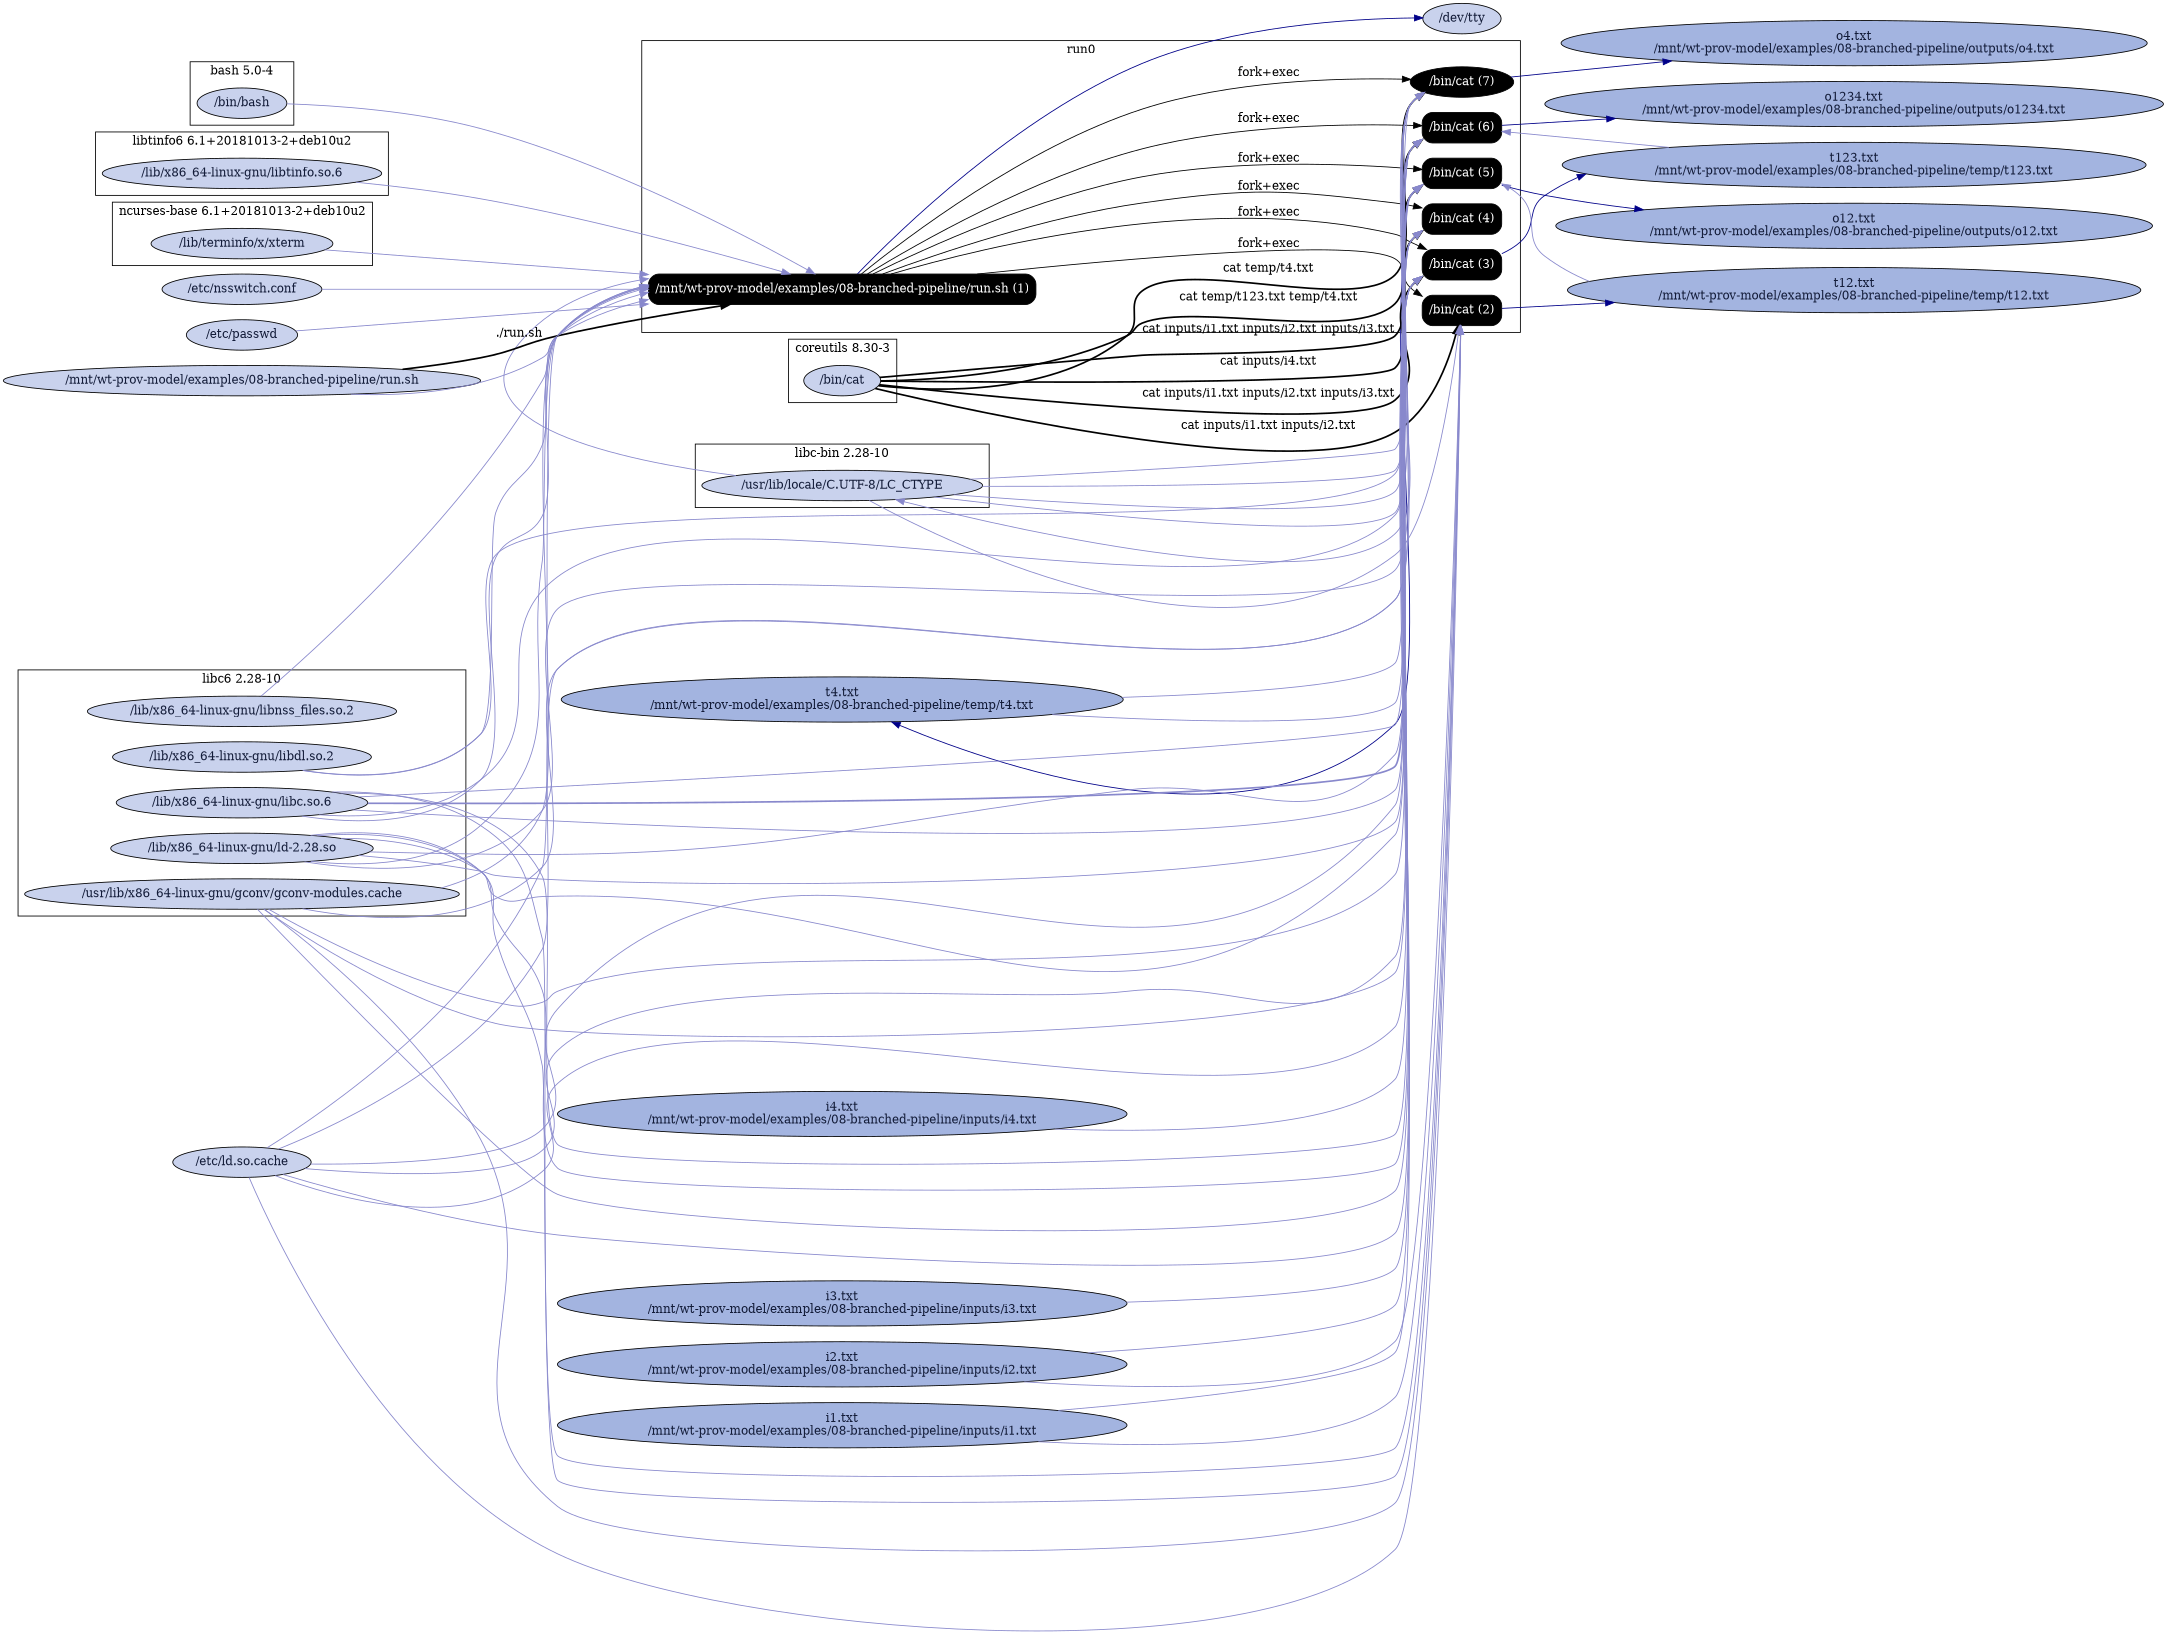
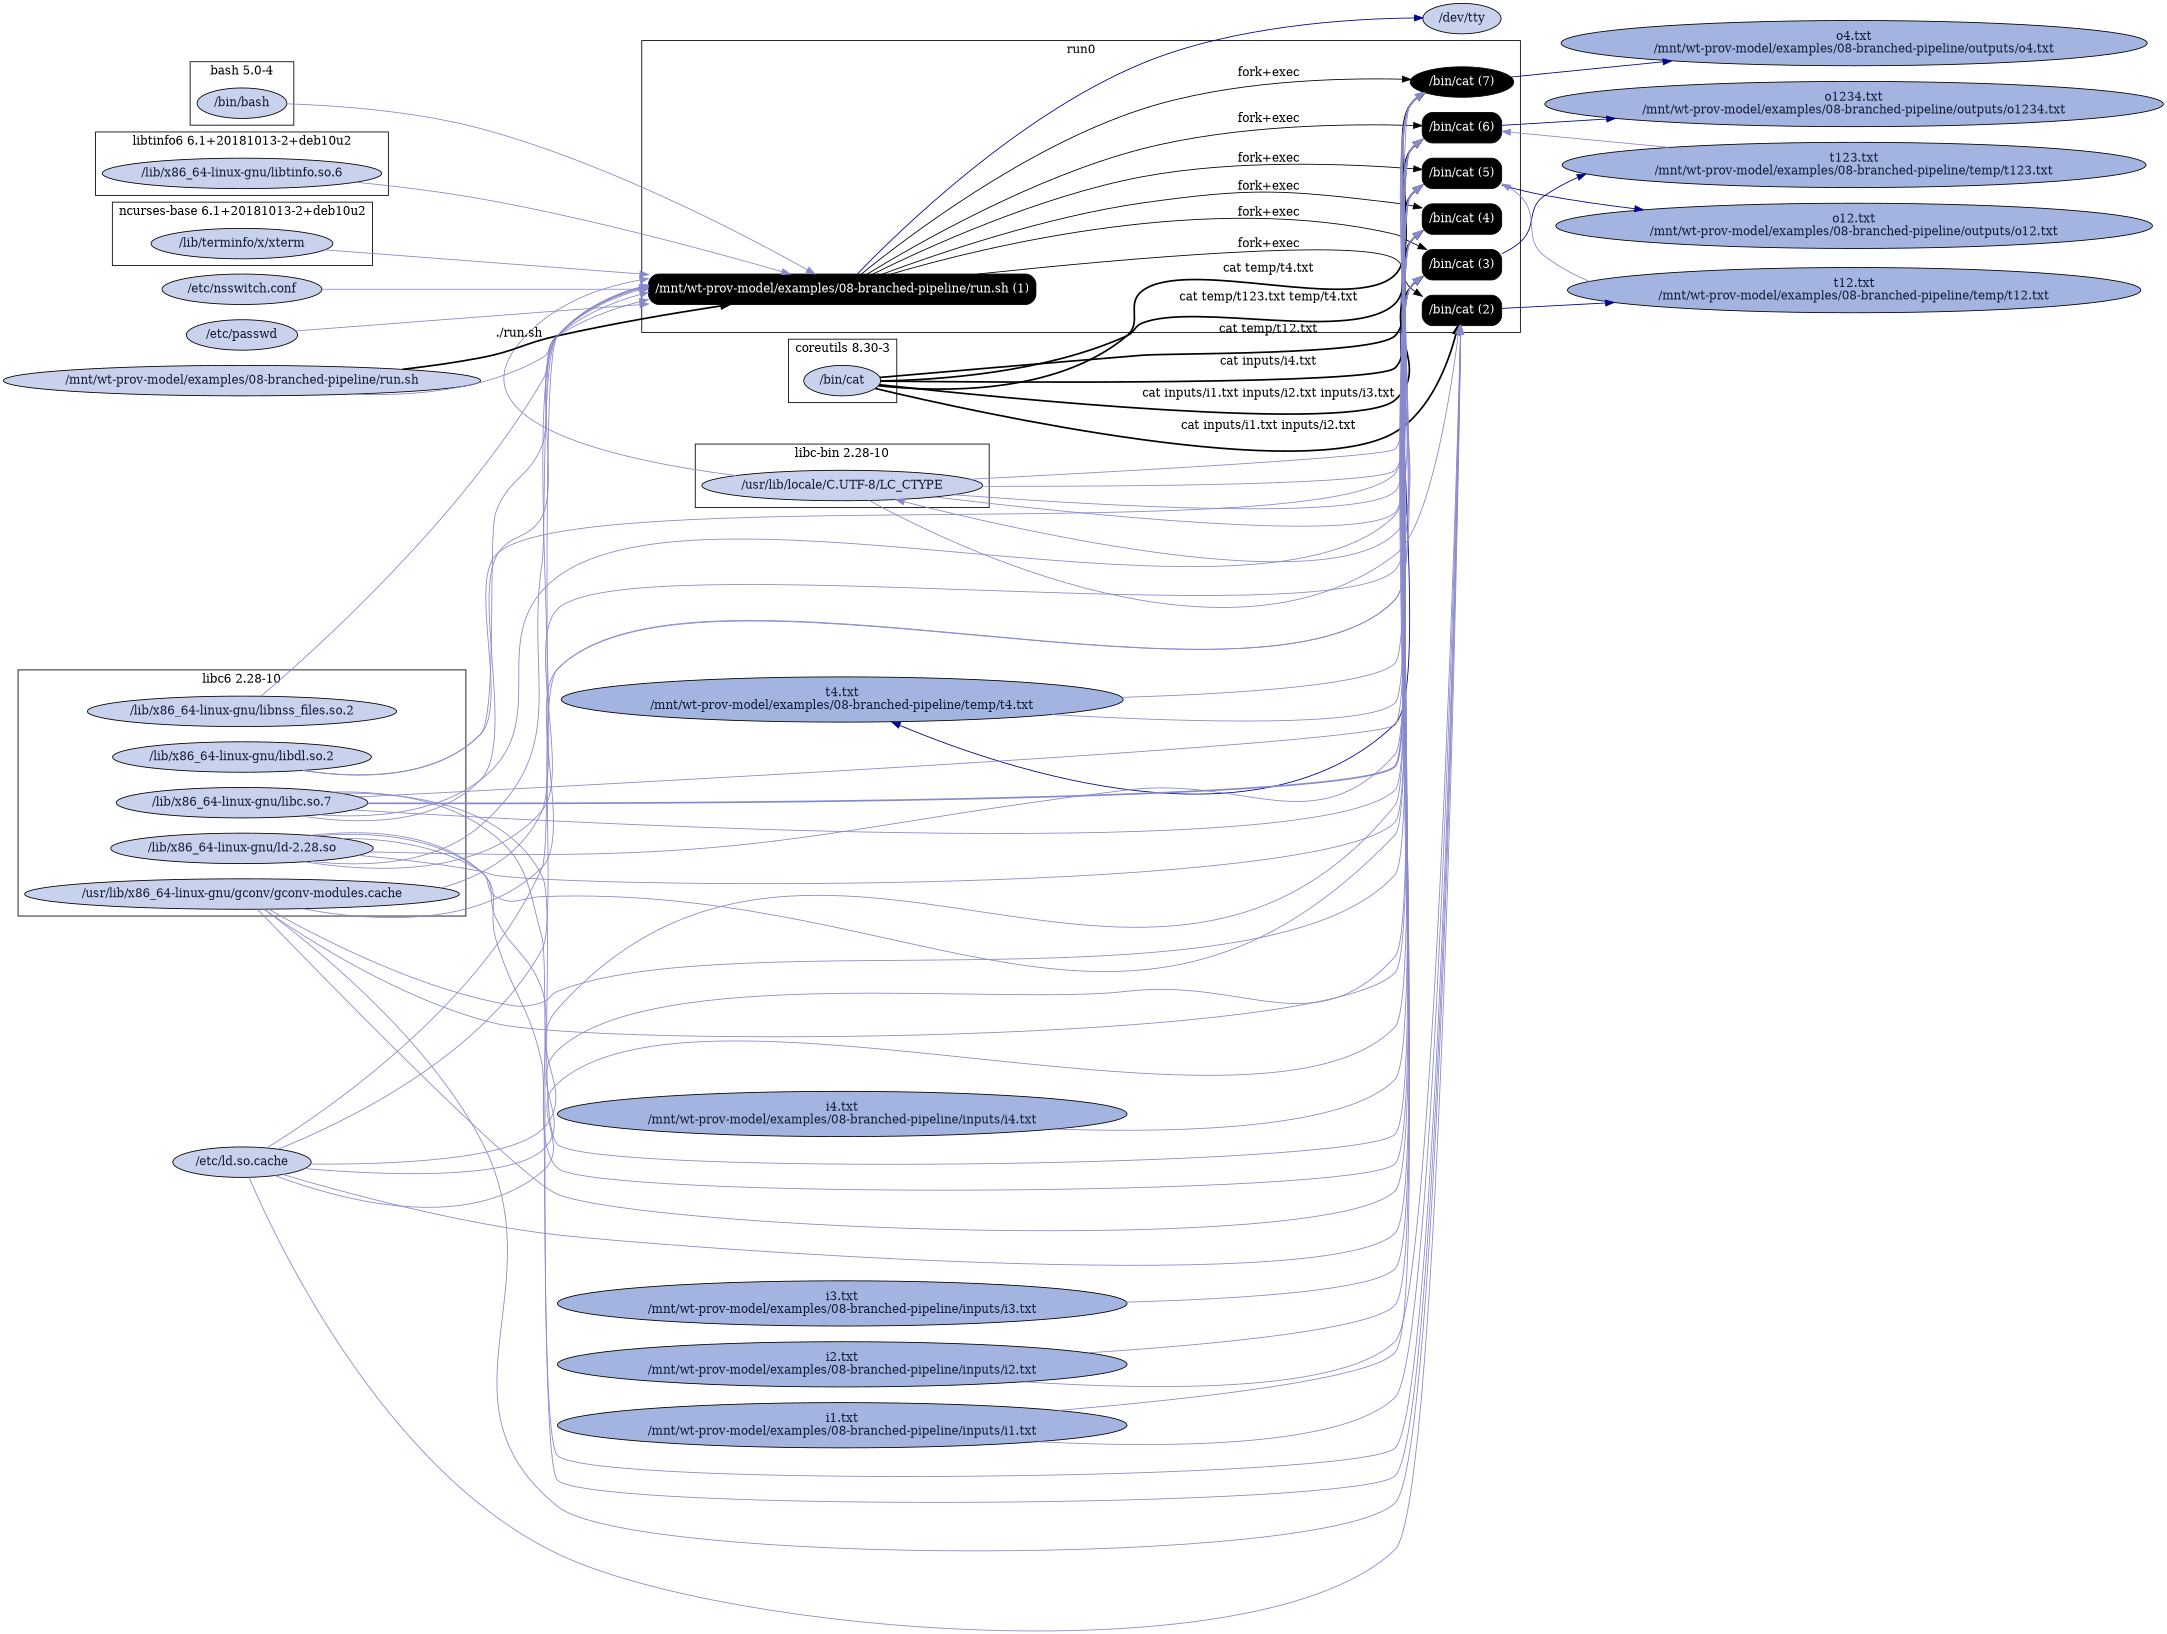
  digraph {
    rankdir=LR
    node [fillcolor="#C9D2ED" fontcolor="#131C39" shape=ellipse style="filled,rounded"]
    edge [color="#8888CC"]
    n1 [fillcolor=black fontcolor=white label="/mnt/wt-prov-model/examples/08-branched-pipeline/run.sh (1)" shape=box]
    n2 [fillcolor=black fontcolor=white label="/bin/cat (2)" shape=box]
    n3 [fillcolor=black fontcolor=white label="/bin/cat (3)" shape=box]
    n4 [fillcolor=black fontcolor=white label="/bin/cat (4)" shape=box]
    n5 [fillcolor=black fontcolor=white label="/bin/cat (5)" shape=box]
    n6 [fillcolor=black fontcolor=white label="/bin/cat (6)" shape=box]
    n7 [fillcolor=black fontcolor=white label="/bin/cat (7)"]
    "/bin/bash"
    "/bin/cat"
    "/usr/lib/locale/C.UTF-8/LC_CTYPE"
    "/lib/x86_64-linux-gnu/ld-2.28.so"
-   "/lib/x86_64-linux-gnu/libc.so.6"
+   "/lib/x86_64-linux-gnu/libc.so.6" [label="/lib/x86_64-linux-gnu/libc.so.7"]
    "/lib/x86_64-linux-gnu/libdl.so.2"
    "/lib/x86_64-linux-gnu/libnss_files.so.2"
    "/usr/lib/x86_64-linux-gnu/gconv/gconv-modules.cache"
    "/lib/x86_64-linux-gnu/libtinfo.so.6"
    "/lib/terminfo/x/xterm"
    "/dev/tty"
    n19 [fillcolor="#A3B4E0" label="t12.txt\n/mnt/wt-prov-model/examples/08-branched-pipeline/temp/t12.txt"]
    n20 [fillcolor="#A3B4E0" label="t123.txt\n/mnt/wt-prov-model/examples/08-branched-pipeline/temp/t123.txt"]
    n21 [fillcolor="#A3B4E0" label="t4.txt\n/mnt/wt-prov-model/examples/08-branched-pipeline/temp/t4.txt"]
    n22 [fillcolor="#A3B4E0" label="o12.txt\n/mnt/wt-prov-model/examples/08-branched-pipeline/outputs/o12.txt"]
    n23 [fillcolor="#A3B4E0" label="o1234.txt\n/mnt/wt-prov-model/examples/08-branched-pipeline/outputs/o1234.txt"]
    n24 [fillcolor="#A3B4E0" label="o4.txt\n/mnt/wt-prov-model/examples/08-branched-pipeline/outputs/o4.txt"]
    "/etc/ld.so.cache"
    "/etc/nsswitch.conf"
    "/etc/passwd"
    n28 [fillcolor="#A3B4E0" label="i1.txt\n/mnt/wt-prov-model/examples/08-branched-pipeline/inputs/i1.txt"]
    n29 [fillcolor="#A3B4E0" label="i2.txt\n/mnt/wt-prov-model/examples/08-branched-pipeline/inputs/i2.txt"]
    n30 [fillcolor="#A3B4E0" label="i3.txt\n/mnt/wt-prov-model/examples/08-branched-pipeline/inputs/i3.txt"]
    n31 [fillcolor="#A3B4E0" label="i4.txt\n/mnt/wt-prov-model/examples/08-branched-pipeline/inputs/i4.txt"]
    "/mnt/wt-prov-model/examples/08-branched-pipeline/run.sh"
    subgraph cluster_1 {
      label=run0
      n1
      n2
      n3
      n4
      n5
      n6
      n7
    }
    subgraph cluster_2 {
      label="bash 5.0-4"
      "/bin/bash"
    }
    subgraph cluster_3 {
      label="coreutils 8.30-3"
      "/bin/cat"
    }
    subgraph cluster_4 {
      label="libc-bin 2.28-10"
      "/usr/lib/locale/C.UTF-8/LC_CTYPE"
    }
    subgraph cluster_5 {
      label="libc6 2.28-10"
      "/lib/x86_64-linux-gnu/ld-2.28.so"
      "/lib/x86_64-linux-gnu/libc.so.6"
      "/lib/x86_64-linux-gnu/libdl.so.2"
      "/lib/x86_64-linux-gnu/libnss_files.so.2"
      "/usr/lib/x86_64-linux-gnu/gconv/gconv-modules.cache"
    }
    subgraph cluster_6 {
      label="libtinfo6 6.1+20181013-2+deb10u2"
      "/lib/x86_64-linux-gnu/libtinfo.so.6"
    }
    subgraph cluster_7 {
      label="ncurses-base 6.1+20181013-2+deb10u2"
      "/lib/terminfo/x/xterm"
    }
    n1 -> n2 [label="fork+exec" color=""]
    n1 -> n3 [label="fork+exec" color=""]
    n1 -> n4 [label="fork+exec" color=""]
    n1 -> n5 [label="fork+exec" color=""]
    n1 -> n6 [label="fork+exec" color=""]
    n1 -> n7 [label="fork+exec" color=""]
    n1 -> "/dev/tty" [color="#000088"]
    n2 -> n19 [color="#000088"]
    n3 -> "/usr/lib/locale/C.UTF-8/LC_CTYPE"
    n3 -> n20 [color="#000088"]
    n4 -> n21 [color="#000088"]
    n5 -> n22 [color="#000088"]
    n6 -> n23 [color="#000088"]
    n7 -> n24 [color="#000088"]
    "/bin/bash" -> n1
    "/bin/cat" -> n2 [label="cat inputs/i1.txt inputs/i2.txt" style=bold color=""]
    "/bin/cat" -> n3 [label="cat inputs/i1.txt inputs/i2.txt inputs/i3.txt" style=bold color=""]
    "/bin/cat" -> n4 [label="cat inputs/i4.txt" style=bold color=""]
-   "/bin/cat" -> n5 [label="cat inputs/i1.txt inputs/i2.txt inputs/i3.txt" style=bold color=""]
+   "/bin/cat" -> n5 [label="cat temp/t12.txt" style=bold color=""]
    "/bin/cat" -> n6 [label="cat temp/t123.txt temp/t4.txt" style=bold color=""]
    "/bin/cat" -> n7 [label="cat temp/t4.txt" style=bold color=""]
    "/usr/lib/locale/C.UTF-8/LC_CTYPE" -> n1
    "/usr/lib/locale/C.UTF-8/LC_CTYPE" -> n2
    "/usr/lib/locale/C.UTF-8/LC_CTYPE" -> n4
    "/usr/lib/locale/C.UTF-8/LC_CTYPE" -> n5
    "/usr/lib/locale/C.UTF-8/LC_CTYPE" -> n6
    "/usr/lib/locale/C.UTF-8/LC_CTYPE" -> n7
    "/lib/x86_64-linux-gnu/ld-2.28.so" -> n1
    "/lib/x86_64-linux-gnu/ld-2.28.so" -> n2
    "/lib/x86_64-linux-gnu/ld-2.28.so" -> n3
    "/lib/x86_64-linux-gnu/ld-2.28.so" -> n4
    "/lib/x86_64-linux-gnu/ld-2.28.so" -> n5
    "/lib/x86_64-linux-gnu/ld-2.28.so" -> n6
    "/lib/x86_64-linux-gnu/ld-2.28.so" -> n7
    "/lib/x86_64-linux-gnu/libc.so.6" -> n1
    "/lib/x86_64-linux-gnu/libc.so.6" -> n2
    "/lib/x86_64-linux-gnu/libc.so.6" -> n3
    "/lib/x86_64-linux-gnu/libc.so.6" -> n4
    "/lib/x86_64-linux-gnu/libc.so.6" -> n5 [style=bold]
    "/lib/x86_64-linux-gnu/libc.so.6" -> n6
    "/lib/x86_64-linux-gnu/libc.so.6" -> n7
    "/lib/x86_64-linux-gnu/libdl.so.2" -> n1
    "/lib/x86_64-linux-gnu/libdl.so.2" -> n7
    "/lib/x86_64-linux-gnu/libnss_files.so.2" -> n1
    "/usr/lib/x86_64-linux-gnu/gconv/gconv-modules.cache" -> n1
    "/usr/lib/x86_64-linux-gnu/gconv/gconv-modules.cache" -> n2
    "/usr/lib/x86_64-linux-gnu/gconv/gconv-modules.cache" -> n3
    "/usr/lib/x86_64-linux-gnu/gconv/gconv-modules.cache" -> n4
    "/usr/lib/x86_64-linux-gnu/gconv/gconv-modules.cache" -> n5
    "/usr/lib/x86_64-linux-gnu/gconv/gconv-modules.cache" -> n6
    "/lib/x86_64-linux-gnu/libtinfo.so.6" -> n1
    "/lib/terminfo/x/xterm" -> n1
    n19 -> n5
    n20 -> n6
    n21 -> n6
    n21 -> n7
    "/etc/ld.so.cache" -> n1
    "/etc/ld.so.cache" -> n2
    "/etc/ld.so.cache" -> n3
    "/etc/ld.so.cache" -> n4
    "/etc/ld.so.cache" -> n5
    "/etc/ld.so.cache" -> n6
    "/etc/ld.so.cache" -> n7
    "/etc/nsswitch.conf" -> n1
    "/etc/passwd" -> n1
    n28 -> n2
    n28 -> n3
    n29 -> n2
    n29 -> n3
    n30 -> n3
    n31 -> n4
    "/mnt/wt-prov-model/examples/08-branched-pipeline/run.sh" -> n1 [label="./run.sh" style=bold color=""]
    "/mnt/wt-prov-model/examples/08-branched-pipeline/run.sh" -> n1
  }
